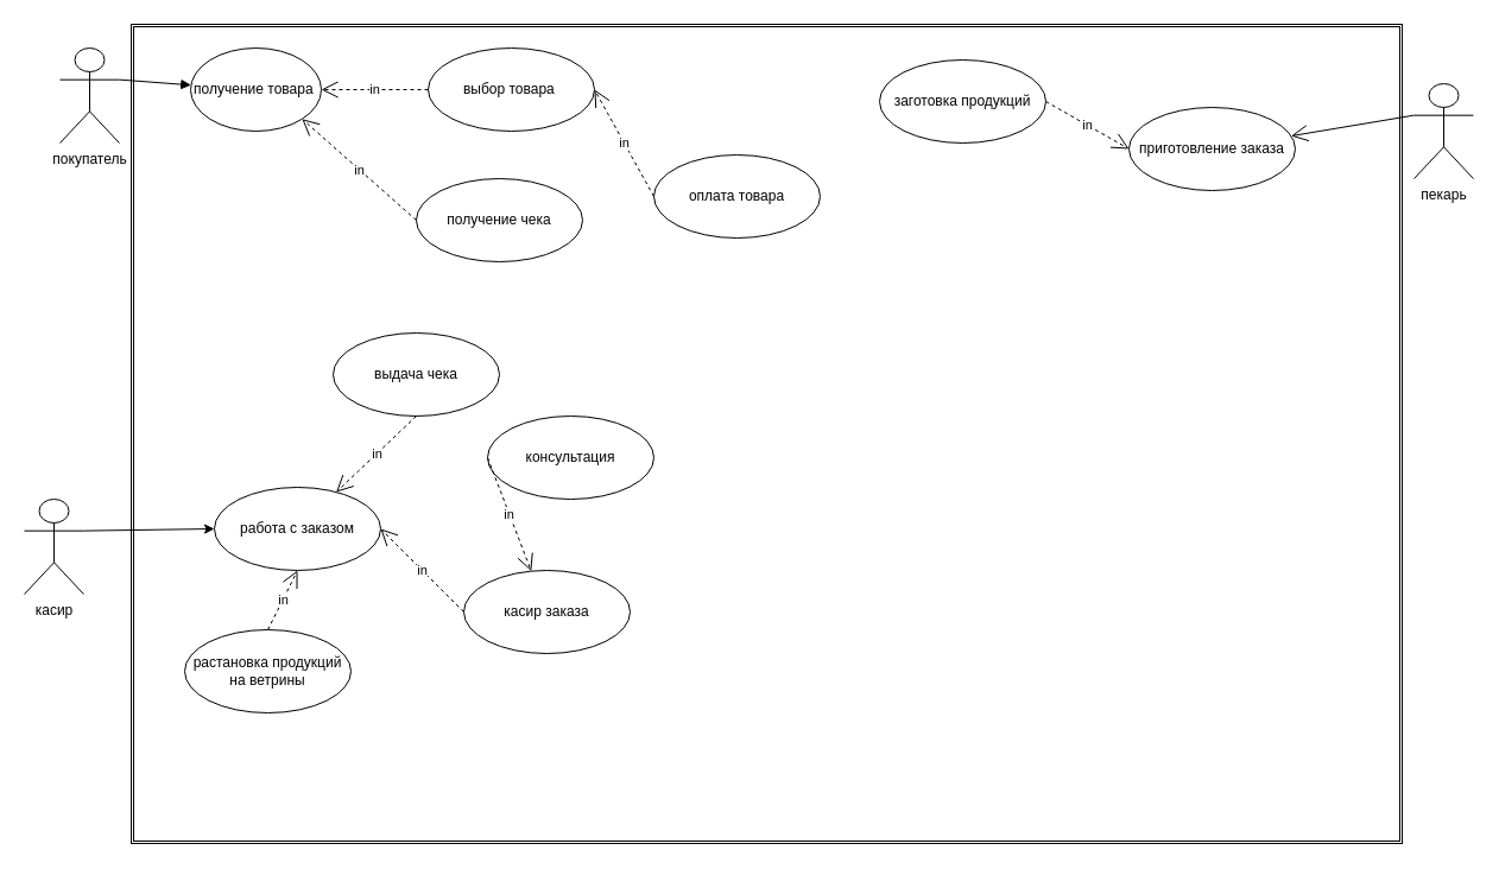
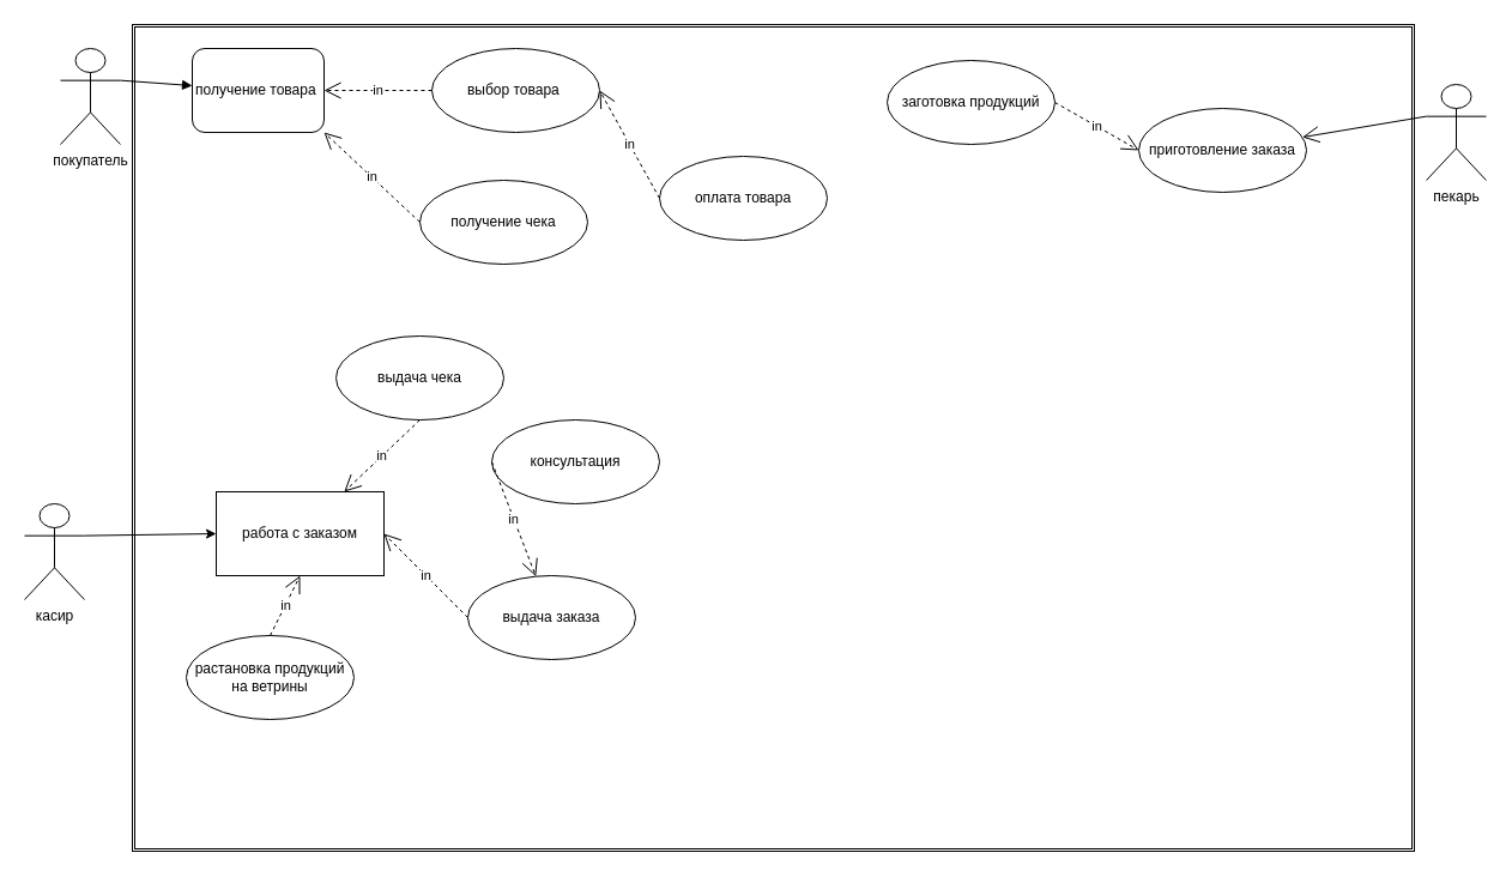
  <mxCell id="0" />
  <mxCell id="1" parent="0" />
  <mxCell id="2" value="" style="shape=ext;double=1;rounded=0;whiteSpace=wrap;html=1;" parent="1" vertex="1"><mxGeometry x="110" y="20" width="1070" height="690" as="geometry" /></mxCell>
  <mxCell id="3" value="покупатель" style="shape=umlActor;verticalLabelPosition=bottom;verticalAlign=top;html=1;outlineConnect=0;" parent="1" vertex="1"><mxGeometry x="50" y="40" width="50" height="80" as="geometry" /></mxCell>
  <mxCell id="4" value="касир" style="shape=umlActor;verticalLabelPosition=bottom;verticalAlign=top;html=1;outlineConnect=0;" parent="1" vertex="1"><mxGeometry x="20" y="420" width="50" height="80" as="geometry" /></mxCell>
  <mxCell id="5" value="пекарь" style="shape=umlActor;verticalLabelPosition=bottom;verticalAlign=top;html=1;outlineConnect=0;" parent="1" vertex="1"><mxGeometry x="1190" y="70" width="50" height="80" as="geometry" /></mxCell>
  <mxCell id="6" value="" style="html=1;verticalAlign=bottom;endArrow=block;rounded=0;exitX=1;exitY=0.333;exitDx=0;exitDy=0;exitPerimeter=0;" parent="1" source="3" target="7" edge="1"><mxGeometry width="80" relative="1" as="geometry"><mxPoint x="90" y="70" as="sourcePoint" /><mxPoint x="170" y="70" as="targetPoint" /></mxGeometry></mxCell>
- <mxCell id="7" value="получение товара&amp;nbsp;" style="ellipse;whiteSpace=wrap;html=1;" parent="1" vertex="1"><mxGeometry x="160" y="40" width="110" height="70" as="geometry" /></mxCell>
+ <mxCell id="7" value="получение товара&amp;nbsp;" style="whiteSpace=wrap;html=1;rounded=1;" parent="1" vertex="1"><mxGeometry x="160" y="40" width="110" height="70" as="geometry" /></mxCell>
  <mxCell id="8" value="" style="endArrow=classic;html=1;rounded=0;entryX=0;entryY=0.5;entryDx=0;entryDy=0;exitX=1;exitY=0.333;exitDx=0;exitDy=0;exitPerimeter=0;" parent="1" source="4" target="9" edge="1"><mxGeometry width="50" height="50" relative="1" as="geometry"><mxPoint x="120" y="300" as="sourcePoint" /><mxPoint x="160" y="320" as="targetPoint" /></mxGeometry></mxCell>
- <mxCell id="9" value="работа с заказом" style="ellipse;whiteSpace=wrap;html=1;" vertex="1" parent="1"><mxGeometry x="180" y="410" width="140" height="70" as="geometry" /></mxCell>
+ <mxCell id="9" value="работа с заказом" style="whiteSpace=wrap;html=1;rounded=0;" vertex="1" parent="1"><mxGeometry x="180" y="410" width="140" height="70" as="geometry" /></mxCell>
  <mxCell id="10" value="консультация" style="ellipse;whiteSpace=wrap;html=1;" vertex="1" parent="1"><mxGeometry x="410" y="350" width="140" height="70" as="geometry" /></mxCell>
  <mxCell id="11" value="in" style="endArrow=open;endSize=12;dashed=1;html=1;rounded=0;exitX=0;exitY=0.5;exitDx=0;exitDy=0;" edge="1" parent="1" source="10" target="12"><mxGeometry width="160" relative="1" as="geometry"><mxPoint x="570" y="380" as="sourcePoint" /><mxPoint x="730" y="380" as="targetPoint" /></mxGeometry></mxCell>
- <mxCell id="12" value="касир заказа" style="ellipse;whiteSpace=wrap;html=1;" vertex="1" parent="1"><mxGeometry x="390" y="480" width="140" height="70" as="geometry" /></mxCell>
+ <mxCell id="12" value="выдача заказа" style="ellipse;whiteSpace=wrap;html=1;" vertex="1" parent="1"><mxGeometry x="390" y="480" width="140" height="70" as="geometry" /></mxCell>
  <mxCell id="13" value="in" style="endArrow=open;endSize=12;dashed=1;html=1;rounded=0;exitX=0;exitY=0.5;exitDx=0;exitDy=0;entryX=1;entryY=0.5;entryDx=0;entryDy=0;" edge="1" parent="1" source="12" target="9"><mxGeometry width="160" relative="1" as="geometry"><mxPoint x="550" y="360" as="sourcePoint" /><mxPoint x="710" y="360" as="targetPoint" /></mxGeometry></mxCell>
  <mxCell id="14" value="" style="endArrow=open;endFill=1;endSize=12;html=1;rounded=0;exitX=0;exitY=0.333;exitDx=0;exitDy=0;exitPerimeter=0;" edge="1" parent="1" source="5" target="15"><mxGeometry width="160" relative="1" as="geometry"><mxPoint x="440" y="330" as="sourcePoint" /><mxPoint x="600" y="330" as="targetPoint" /></mxGeometry></mxCell>
  <mxCell id="15" value="приготовление заказа" style="ellipse;whiteSpace=wrap;html=1;" vertex="1" parent="1"><mxGeometry x="950" y="90" width="140" height="70" as="geometry" /></mxCell>
  <mxCell id="16" value="заготовка продукций" style="ellipse;whiteSpace=wrap;html=1;" vertex="1" parent="1"><mxGeometry x="740" y="50" width="140" height="70" as="geometry" /></mxCell>
  <mxCell id="17" value="in" style="endArrow=open;endSize=12;dashed=1;html=1;rounded=0;entryX=0;entryY=0.5;entryDx=0;entryDy=0;exitX=1;exitY=0.5;exitDx=0;exitDy=0;" edge="1" parent="1" source="16" target="15"><mxGeometry width="160" relative="1" as="geometry"><mxPoint x="440" y="330" as="sourcePoint" /><mxPoint x="600" y="330" as="targetPoint" /></mxGeometry></mxCell>
  <mxCell id="18" value="выбор товара&amp;nbsp;" style="ellipse;whiteSpace=wrap;html=1;" vertex="1" parent="1"><mxGeometry x="360" y="40" width="140" height="70" as="geometry" /></mxCell>
  <mxCell id="19" value="in" style="endArrow=open;endSize=12;dashed=1;html=1;rounded=0;entryX=1;entryY=0.5;entryDx=0;entryDy=0;exitX=0;exitY=0.5;exitDx=0;exitDy=0;" edge="1" parent="1" source="18" target="7"><mxGeometry width="160" relative="1" as="geometry"><mxPoint x="570" y="290" as="sourcePoint" /><mxPoint x="730" y="290" as="targetPoint" /></mxGeometry></mxCell>
  <mxCell id="20" value="выдача чека" style="ellipse;whiteSpace=wrap;html=1;" vertex="1" parent="1"><mxGeometry x="280" y="280" width="140" height="70" as="geometry" /></mxCell>
  <mxCell id="21" value="in" style="endArrow=open;endSize=12;dashed=1;html=1;rounded=0;exitX=0.5;exitY=1;exitDx=0;exitDy=0;" edge="1" parent="1" source="20" target="9"><mxGeometry width="160" relative="1" as="geometry"><mxPoint x="530" y="310" as="sourcePoint" /><mxPoint x="690" y="310" as="targetPoint" /></mxGeometry></mxCell>
  <mxCell id="22" value="получение чека" style="ellipse;whiteSpace=wrap;html=1;" vertex="1" parent="1"><mxGeometry x="350" y="150" width="140" height="70" as="geometry" /></mxCell>
  <mxCell id="23" value="in" style="endArrow=open;endSize=12;dashed=1;html=1;rounded=0;entryX=1;entryY=1;entryDx=0;entryDy=0;exitX=0;exitY=0.5;exitDx=0;exitDy=0;" edge="1" parent="1" source="22" target="7"><mxGeometry width="160" relative="1" as="geometry"><mxPoint x="520" y="280" as="sourcePoint" /><mxPoint x="680" y="280" as="targetPoint" /></mxGeometry></mxCell>
  <mxCell id="24" value="растановка продукций на ветрины" style="ellipse;whiteSpace=wrap;html=1;" vertex="1" parent="1"><mxGeometry x="155" y="530" width="140" height="70" as="geometry" /></mxCell>
  <mxCell id="25" value="in" style="endArrow=open;endSize=12;dashed=1;html=1;rounded=0;entryX=0.5;entryY=1;entryDx=0;entryDy=0;exitX=0.5;exitY=0;exitDx=0;exitDy=0;" edge="1" parent="1" source="24" target="9"><mxGeometry width="160" relative="1" as="geometry"><mxPoint x="550" y="310" as="sourcePoint" /><mxPoint x="710" y="310" as="targetPoint" /></mxGeometry></mxCell>
  <mxCell id="26" value="оплата товара" style="ellipse;whiteSpace=wrap;html=1;" vertex="1" parent="1"><mxGeometry x="550" y="130" width="140" height="70" as="geometry" /></mxCell>
  <mxCell id="27" value="in" style="endArrow=open;endSize=12;dashed=1;html=1;rounded=0;entryX=1;entryY=0.5;entryDx=0;entryDy=0;exitX=0;exitY=0.5;exitDx=0;exitDy=0;" edge="1" parent="1" source="26" target="18"><mxGeometry width="160" relative="1" as="geometry"><mxPoint x="580" y="310" as="sourcePoint" /><mxPoint x="740" y="310" as="targetPoint" /></mxGeometry></mxCell>
